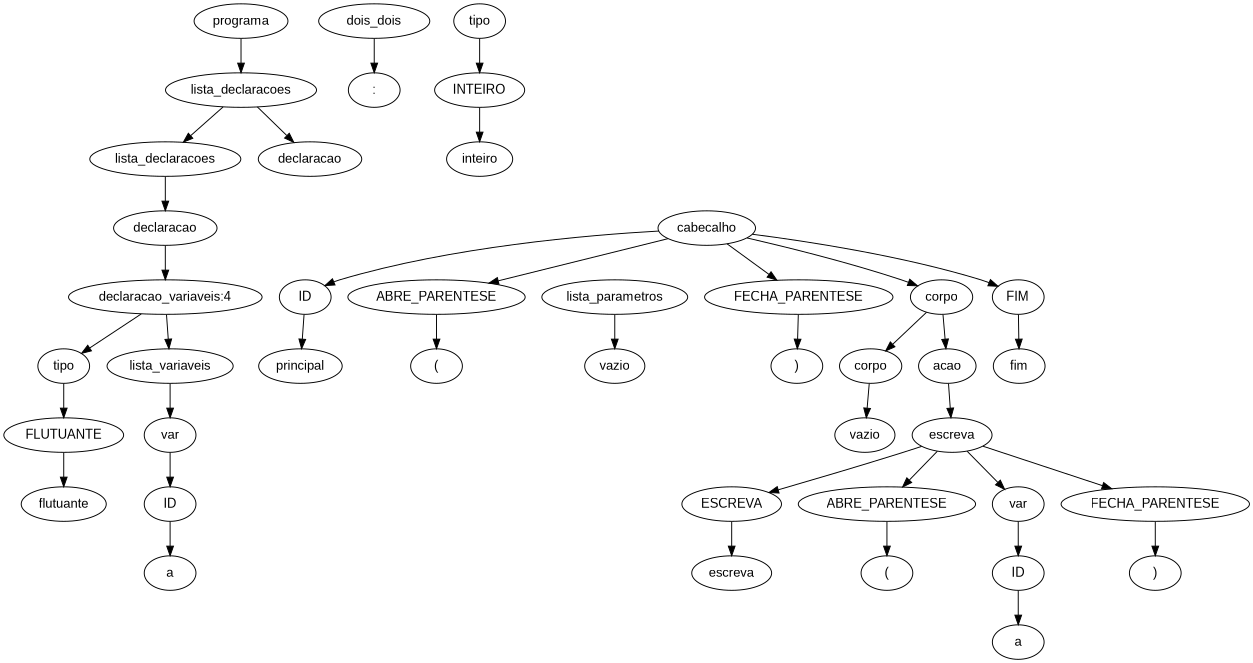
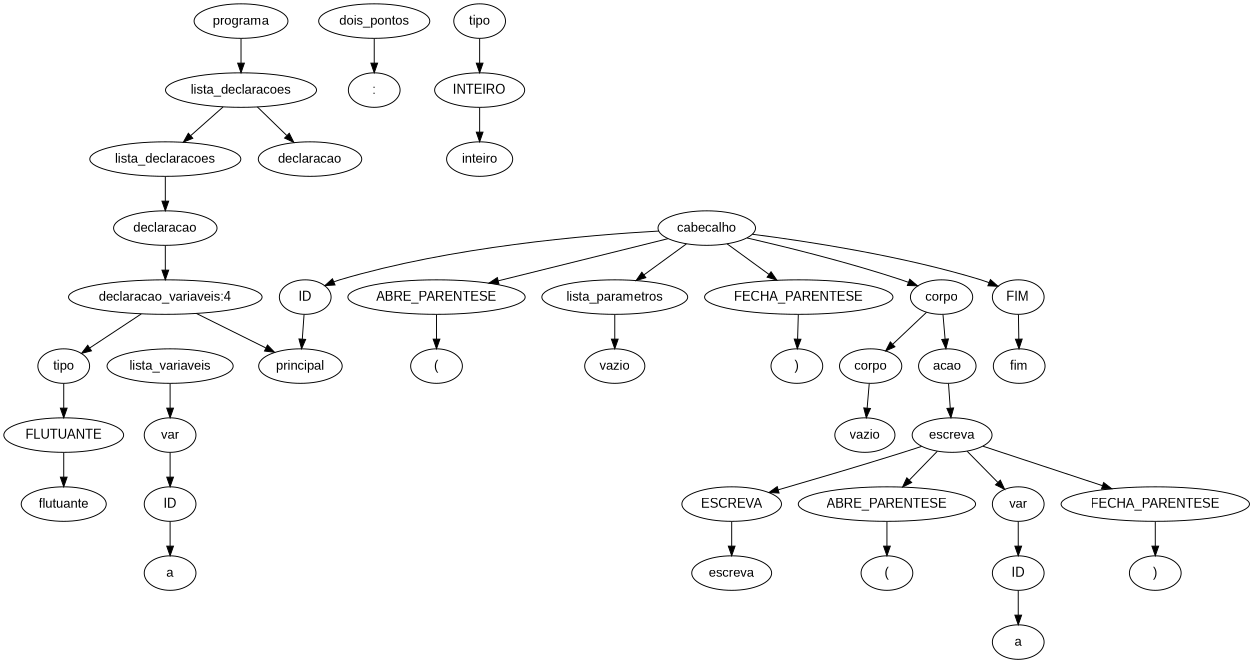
  digraph {
    fontname="Liberation Sans"
    node [fontname="Liberation Sans"]
    edge [fontname="Liberation Sans"]
    n1 [label=programa]
    n2 [label=lista_declaracoes]
    n3 [label=lista_declaracoes]
    n4 [label=declaracao]
    n5 [label=declaracao]
    n6 [label="declaracao_variaveis:4"]
    n7 [label=tipo]
    n8 [label=lista_variaveis]
    n9 [label=FLUTUANTE]
-   n10 [label=dois_dois]
+   n10 [label=dois_pontos]
    n11 [label=":"]
    n12 [label=var]
    n13 [label=flutuante]
    n14 [label=ID]
    n15 [label=a]
    n16 [label=tipo]
    n17 [label=INTEIRO]
    n18 [label=cabecalho]
    n19 [label=ID]
    n20 [label=ABRE_PARENTESE]
    n21 [label=lista_parametros]
    n22 [label=FECHA_PARENTESE]
    n23 [label=corpo]
    n24 [label=FIM]
    n25 [label=inteiro]
    n26 [label=principal]
    n27 [label="("]
    n28 [label=vazio]
    n29 [label=")"]
    n30 [label=corpo]
    n31 [label=acao]
    n32 [label=fim]
    n33 [label=vazio]
    n34 [label=escreva]
    n35 [label=ESCREVA]
    n36 [label=ABRE_PARENTESE]
    n37 [label=var]
    n38 [label=FECHA_PARENTESE]
    n39 [label=escreva]
    n40 [label="("]
    n41 [label=ID]
    n42 [label=")"]
    n43 [label=a]
    n1 -> n2
    n2 -> n3
    n2 -> n4
    n3 -> n5
    n5 -> n6
    n6 -> n7
-   n6 -> n8
+   n6 -> n26
    n7 -> n9
    n8 -> n12
    n9 -> n13
    n10 -> n11
    n12 -> n14
    n14 -> n15
    n16 -> n17
    n17 -> n25
    n18 -> n19
    n18 -> n20
+   n18 -> n21
    n18 -> n22
    n18 -> n23
    n18 -> n24
    n19 -> n26
    n20 -> n27
    n21 -> n28
    n22 -> n29
    n23 -> n30
    n23 -> n31
    n24 -> n32
    n30 -> n33
    n31 -> n34
    n34 -> n35
    n34 -> n36
    n34 -> n37
    n34 -> n38
    n35 -> n39
    n36 -> n40
    n37 -> n41
    n38 -> n42
    n41 -> n43
  }
